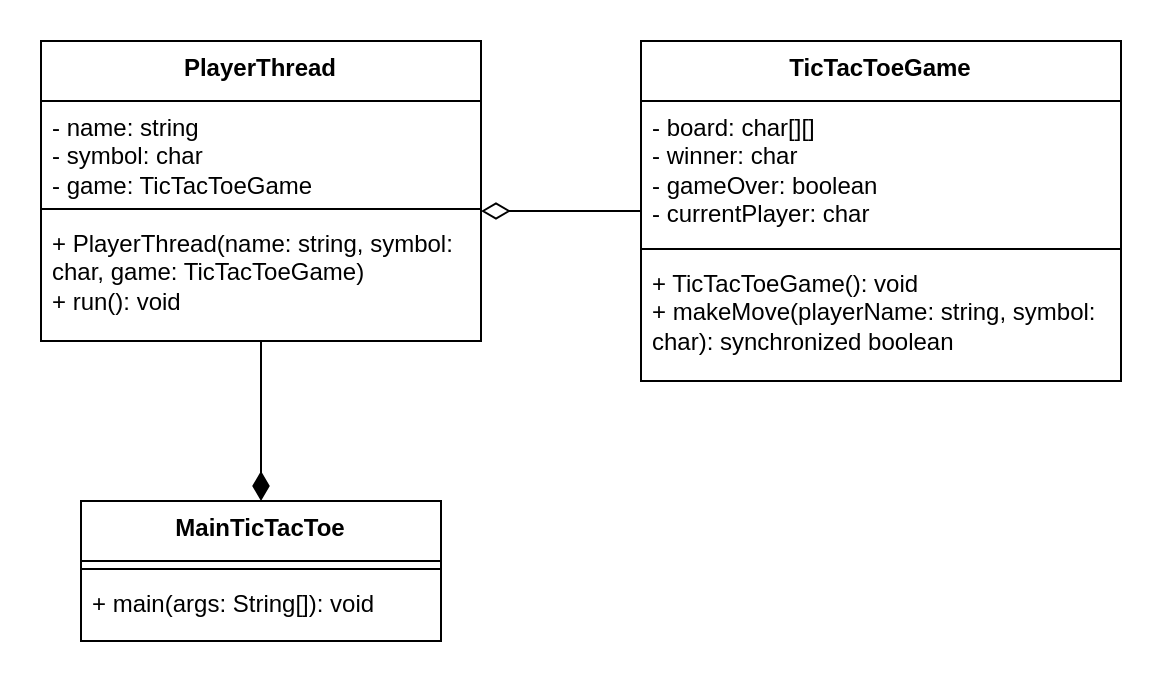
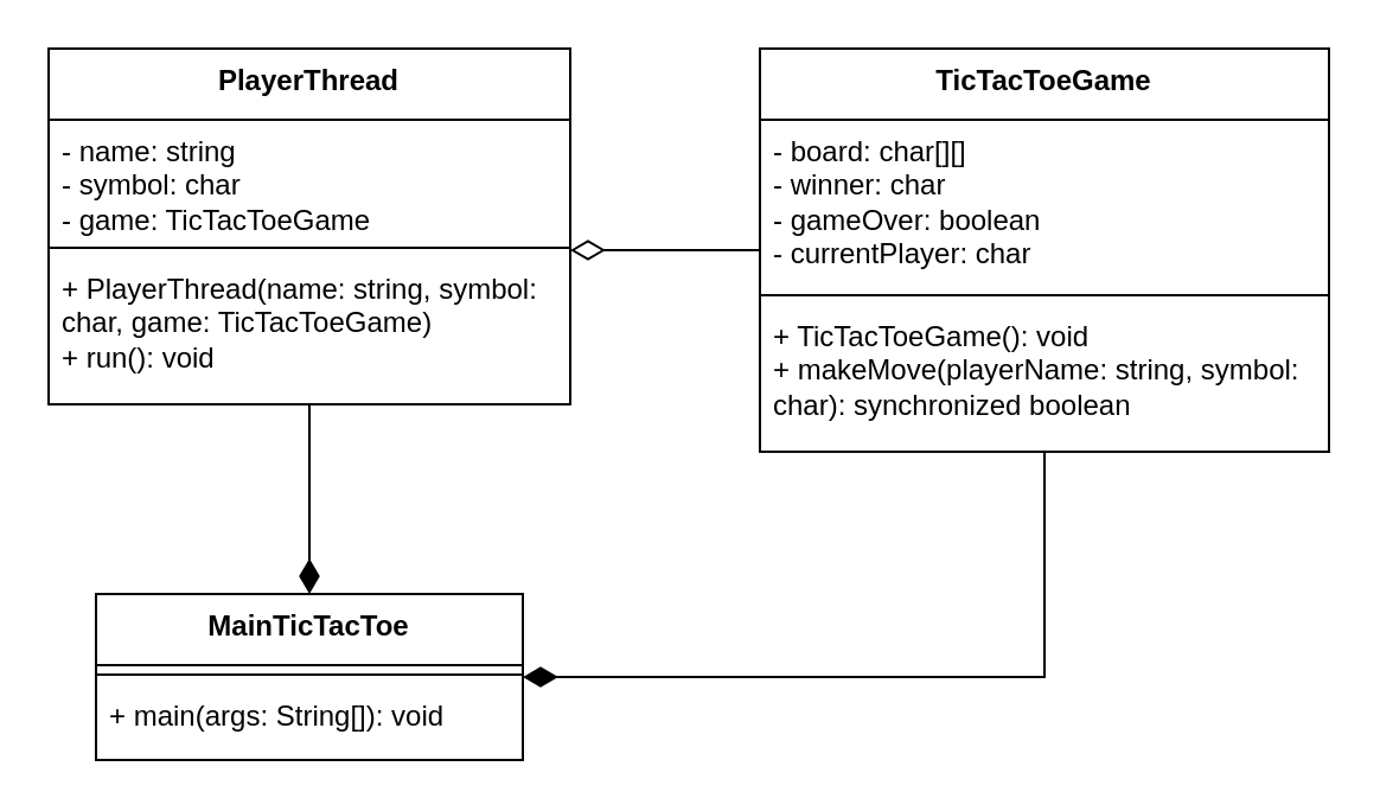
  <mxCell id="0" />
  <mxCell id="1" parent="0" />
  <mxCell id="2" value="PlayerThread" style="swimlane;fontStyle=1;align=center;verticalAlign=top;childLayout=stackLayout;horizontal=1;startSize=30;horizontalStack=0;resizeParent=1;resizeParentMax=0;resizeLast=0;collapsible=1;marginBottom=0;whiteSpace=wrap;html=1;" parent="1" vertex="1"><mxGeometry x="20" y="20" width="220" height="150" as="geometry" /></mxCell>
  <mxCell id="3" value="- name: string&lt;div&gt;- symbol: char&lt;/div&gt;&lt;div&gt;- game: TicTacToeGame&lt;/div&gt;" style="text;strokeColor=none;fillColor=none;align=left;verticalAlign=top;spacingLeft=4;spacingRight=4;overflow=hidden;rotatable=0;points=[[0,0.5],[1,0.5]];portConstraint=eastwest;whiteSpace=wrap;html=1;" parent="2" vertex="1"><mxGeometry y="30" width="220" height="50" as="geometry" /></mxCell>
  <mxCell id="4" value="" style="line;strokeWidth=1;fillColor=none;align=left;verticalAlign=middle;spacingTop=-1;spacingLeft=3;spacingRight=3;rotatable=0;labelPosition=right;points=[];portConstraint=eastwest;strokeColor=inherit;" parent="2" vertex="1"><mxGeometry y="80" width="220" height="8" as="geometry" /></mxCell>
  <mxCell id="5" value="+ PlayerThread(name: string, symbol: char, game: TicTacToeGame)&lt;div&gt;+ run(): void&lt;/div&gt;" style="text;strokeColor=none;fillColor=none;align=left;verticalAlign=top;spacingLeft=4;spacingRight=4;overflow=hidden;rotatable=0;points=[[0,0.5],[1,0.5]];portConstraint=eastwest;whiteSpace=wrap;html=1;" parent="2" vertex="1"><mxGeometry y="88" width="220" height="62" as="geometry" /></mxCell>
  <mxCell id="6" value="MainTicTacToe" style="swimlane;fontStyle=1;align=center;verticalAlign=top;childLayout=stackLayout;horizontal=1;startSize=30;horizontalStack=0;resizeParent=1;resizeParentMax=0;resizeLast=0;collapsible=1;marginBottom=0;whiteSpace=wrap;html=1;" parent="1" vertex="1"><mxGeometry x="40" y="250" width="180" height="70" as="geometry" /></mxCell>
  <mxCell id="7" value="" style="line;strokeWidth=1;fillColor=none;align=left;verticalAlign=middle;spacingTop=-1;spacingLeft=3;spacingRight=3;rotatable=0;labelPosition=right;points=[];portConstraint=eastwest;strokeColor=inherit;" parent="6" vertex="1"><mxGeometry y="30" width="180" height="8" as="geometry" /></mxCell>
  <mxCell id="8" value="&lt;div&gt;+ main(args: String[]): void&lt;/div&gt;" style="text;strokeColor=none;fillColor=none;align=left;verticalAlign=top;spacingLeft=4;spacingRight=4;overflow=hidden;rotatable=0;points=[[0,0.5],[1,0.5]];portConstraint=eastwest;whiteSpace=wrap;html=1;" parent="6" vertex="1"><mxGeometry y="38" width="180" height="32" as="geometry" /></mxCell>
+ <mxCell id="9" style="edgeStyle=orthogonalEdgeStyle;rounded=0;orthogonalLoop=1;jettySize=auto;html=1;entryX=1;entryY=0.5;entryDx=0;entryDy=0;endArrow=diamondThin;endFill=1;endSize=12;" edge="1" parent="1" source="10" target="6"><mxGeometry relative="1" as="geometry"><Array as="points"><mxPoint x="440" y="285" /></Array></mxGeometry></mxCell>
  <mxCell id="10" value="TicTacToeGame" style="swimlane;fontStyle=1;align=center;verticalAlign=top;childLayout=stackLayout;horizontal=1;startSize=30;horizontalStack=0;resizeParent=1;resizeParentMax=0;resizeLast=0;collapsible=1;marginBottom=0;whiteSpace=wrap;html=1;" vertex="1" parent="1"><mxGeometry x="320" y="20" width="240" height="170" as="geometry" /></mxCell>
  <mxCell id="11" value="- board: char[][]&lt;div&gt;- winner: char&lt;/div&gt;&lt;div&gt;- gameOver: boolean&lt;/div&gt;&lt;div&gt;- currentPlayer: char&lt;/div&gt;" style="text;strokeColor=none;fillColor=none;align=left;verticalAlign=top;spacingLeft=4;spacingRight=4;overflow=hidden;rotatable=0;points=[[0,0.5],[1,0.5]];portConstraint=eastwest;whiteSpace=wrap;html=1;" vertex="1" parent="10"><mxGeometry y="30" width="240" height="70" as="geometry" /></mxCell>
  <mxCell id="12" value="" style="line;strokeWidth=1;fillColor=none;align=left;verticalAlign=middle;spacingTop=-1;spacingLeft=3;spacingRight=3;rotatable=0;labelPosition=right;points=[];portConstraint=eastwest;strokeColor=inherit;" vertex="1" parent="10"><mxGeometry y="100" width="240" height="8" as="geometry" /></mxCell>
  <mxCell id="13" value="+ TicTacToeGame(): void&lt;div&gt;+ makeMove(playerName: string, symbol: char): synchronized boolean&lt;/div&gt;" style="text;strokeColor=none;fillColor=none;align=left;verticalAlign=top;spacingLeft=4;spacingRight=4;overflow=hidden;rotatable=0;points=[[0,0.5],[1,0.5]];portConstraint=eastwest;whiteSpace=wrap;html=1;" vertex="1" parent="10"><mxGeometry y="108" width="240" height="62" as="geometry" /></mxCell>
  <mxCell id="14" style="edgeStyle=orthogonalEdgeStyle;rounded=0;orthogonalLoop=1;jettySize=auto;html=1;endSize=12;endArrow=none;endFill=1;entryX=0.5;entryY=1;entryDx=0;entryDy=0;entryPerimeter=0;startSize=12;startFill=1;startArrow=diamondThin;" edge="1" parent="1" source="6" target="5"><mxGeometry relative="1" as="geometry"><mxPoint x="130" y="180" as="targetPoint" /><Array as="points"><mxPoint x="130" y="190" /><mxPoint x="130" y="190" /></Array></mxGeometry></mxCell>
  <mxCell id="15" style="edgeStyle=orthogonalEdgeStyle;rounded=0;orthogonalLoop=1;jettySize=auto;html=1;entryX=1;entryY=0.625;entryDx=0;entryDy=0;entryPerimeter=0;endSize=12;endArrow=diamondThin;endFill=0;" edge="1" parent="1" source="10" target="4"><mxGeometry relative="1" as="geometry" /></mxCell>
